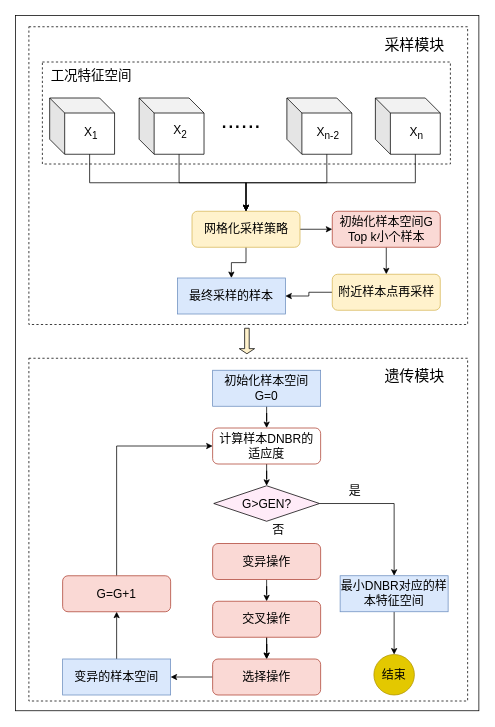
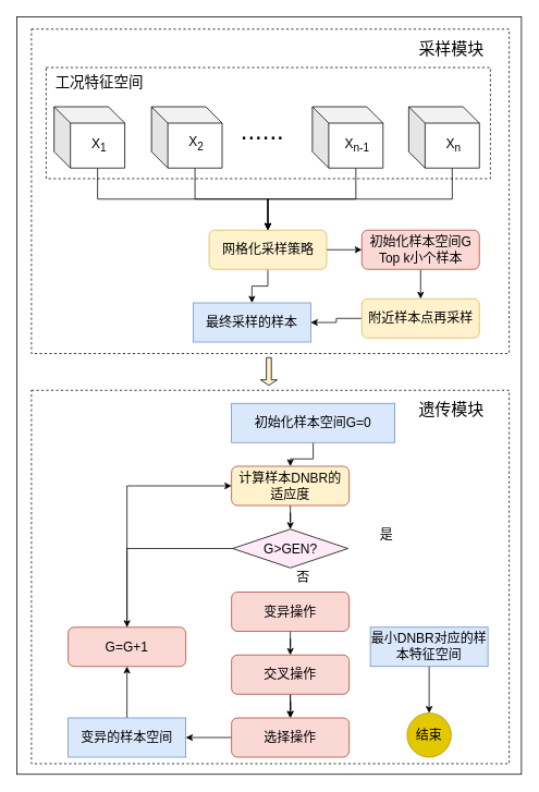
  <mxCell id="0" />
  <mxCell id="1" parent="0" />
  <mxCell id="2" value="" style="rounded=0;whiteSpace=wrap;html=1;" parent="1" vertex="1"><mxGeometry x="20" y="20" width="618" height="927" as="geometry" /></mxCell>
  <mxCell id="3" value="" style="rounded=0;whiteSpace=wrap;html=1;fontSize=16;dashed=1;" parent="1" vertex="1"><mxGeometry x="38" y="477" width="585" height="457" as="geometry" /></mxCell>
  <mxCell id="4" value="" style="rounded=0;whiteSpace=wrap;html=1;fontSize=16;dashed=1;" parent="1" vertex="1"><mxGeometry x="38" y="35" width="585" height="397" as="geometry" /></mxCell>
  <mxCell id="5" value="" style="rounded=0;whiteSpace=wrap;html=1;fontSize=16;dashed=1;" parent="1" vertex="1"><mxGeometry x="56" y="82" width="544" height="136" as="geometry" /></mxCell>
  <mxCell id="6" value="&lt;font style=&quot;font-size: 18px&quot;&gt;工况特征空间&lt;/font&gt;" style="text;html=1;strokeColor=none;fillColor=none;align=center;verticalAlign=middle;whiteSpace=wrap;rounded=0;" parent="1" vertex="1"><mxGeometry x="65.73" y="90" width="111" height="22" as="geometry" /></mxCell>
  <mxCell id="7" value="&lt;font style=&quot;font-size: 32px&quot;&gt;......&lt;/font&gt;" style="text;html=1;strokeColor=none;fillColor=none;align=center;verticalAlign=middle;whiteSpace=wrap;rounded=0;fontSize=16;" parent="1" vertex="1"><mxGeometry x="301" y="150" width="40" height="20" as="geometry" /></mxCell>
  <mxCell id="8" value="" style="group" parent="1" vertex="1" connectable="0"><mxGeometry x="65.73" y="130" width="86.54" height="75" as="geometry" /></mxCell>
  <mxCell id="9" value="" style="shape=cube;whiteSpace=wrap;html=1;boundedLbl=1;backgroundOutline=1;darkOpacity=0.05;darkOpacity2=0.1;" parent="8" vertex="1"><mxGeometry width="86.54" height="75" as="geometry" /></mxCell>
  <mxCell id="10" value="X&lt;sub&gt;1&lt;/sub&gt;" style="text;html=1;strokeColor=none;fillColor=none;align=center;verticalAlign=middle;whiteSpace=wrap;rounded=0;fontSize=16;" parent="8" vertex="1"><mxGeometry x="35.27" y="37" width="40" height="20" as="geometry" /></mxCell>
  <mxCell id="11" value="" style="group" parent="1" vertex="1" connectable="0"><mxGeometry x="185" y="128" width="86.54" height="77" as="geometry" /></mxCell>
  <mxCell id="12" value="" style="shape=cube;whiteSpace=wrap;html=1;boundedLbl=1;backgroundOutline=1;darkOpacity=0.05;darkOpacity2=0.1;" parent="11" vertex="1"><mxGeometry y="2" width="86.54" height="75" as="geometry" /></mxCell>
  <mxCell id="13" value="X&lt;sub&gt;2&lt;/sub&gt;" style="text;html=1;strokeColor=none;fillColor=none;align=center;verticalAlign=middle;whiteSpace=wrap;rounded=0;fontSize=16;" parent="11" vertex="1"><mxGeometry x="35.27" y="37" width="40" height="20" as="geometry" /></mxCell>
  <mxCell id="14" value="" style="group" parent="1" vertex="1" connectable="0"><mxGeometry x="382" y="130" width="86.54" height="75" as="geometry" /></mxCell>
  <mxCell id="15" value="" style="shape=cube;whiteSpace=wrap;html=1;boundedLbl=1;backgroundOutline=1;darkOpacity=0.05;darkOpacity2=0.1;" parent="14" vertex="1"><mxGeometry width="86.54" height="75" as="geometry" /></mxCell>
- <mxCell id="16" value="X&lt;sub&gt;n-2&lt;/sub&gt;" style="text;html=1;strokeColor=none;fillColor=none;align=center;verticalAlign=middle;whiteSpace=wrap;rounded=0;fontSize=16;" parent="14" vertex="1"><mxGeometry x="35.27" y="37" width="40" height="20" as="geometry" /></mxCell>
+ <mxCell id="16" value="X&lt;sub&gt;n-1&lt;/sub&gt;" style="text;html=1;strokeColor=none;fillColor=none;align=center;verticalAlign=middle;whiteSpace=wrap;rounded=0;fontSize=16;" parent="14" vertex="1"><mxGeometry x="35.27" y="37" width="40" height="20" as="geometry" /></mxCell>
  <mxCell id="17" value="" style="group" parent="1" vertex="1" connectable="0"><mxGeometry x="500" y="130" width="86.54" height="75" as="geometry" /></mxCell>
  <mxCell id="18" value="" style="shape=cube;whiteSpace=wrap;html=1;boundedLbl=1;backgroundOutline=1;darkOpacity=0.05;darkOpacity2=0.1;" parent="17" vertex="1"><mxGeometry width="86.54" height="75" as="geometry" /></mxCell>
  <mxCell id="19" value="X&lt;sub&gt;n&lt;/sub&gt;" style="text;html=1;strokeColor=none;fillColor=none;align=center;verticalAlign=middle;whiteSpace=wrap;rounded=0;fontSize=16;" parent="17" vertex="1"><mxGeometry x="35.27" y="37" width="40" height="20" as="geometry" /></mxCell>
  <mxCell id="20" style="edgeStyle=orthogonalEdgeStyle;rounded=0;orthogonalLoop=1;jettySize=auto;html=1;exitX=1;exitY=0.5;exitDx=0;exitDy=0;entryX=0;entryY=0.5;entryDx=0;entryDy=0;fontSize=16;" parent="1" source="22" target="24" edge="1"><mxGeometry relative="1" as="geometry" /></mxCell>
  <mxCell id="21" style="edgeStyle=orthogonalEdgeStyle;rounded=0;orthogonalLoop=1;jettySize=auto;html=1;exitX=0.5;exitY=1;exitDx=0;exitDy=0;fontSize=16;" parent="1" source="22" target="31" edge="1"><mxGeometry relative="1" as="geometry" /></mxCell>
  <mxCell id="22" value="网格化采样策略" style="rounded=1;whiteSpace=wrap;html=1;fontSize=16;fillColor=#FFF2CC;strokeColor=#d6b656;" parent="1" vertex="1"><mxGeometry x="255.5" y="281" width="144" height="48" as="geometry" /></mxCell>
  <mxCell id="23" style="edgeStyle=orthogonalEdgeStyle;rounded=0;orthogonalLoop=1;jettySize=auto;html=1;exitX=0.5;exitY=1;exitDx=0;exitDy=0;entryX=0.5;entryY=0;entryDx=0;entryDy=0;fontSize=16;" parent="1" source="24" target="30" edge="1"><mxGeometry relative="1" as="geometry" /></mxCell>
  <mxCell id="24" value="&lt;div&gt;初始化样本空间G&lt;/div&gt;&lt;div&gt;Top k小个样本&lt;/div&gt;" style="rounded=1;whiteSpace=wrap;html=1;fontSize=16;fillColor=#fad9d5;strokeColor=#ae4132;" parent="1" vertex="1"><mxGeometry x="442.54" y="281" width="144" height="48" as="geometry" /></mxCell>
  <mxCell id="25" style="edgeStyle=orthogonalEdgeStyle;rounded=0;orthogonalLoop=1;jettySize=auto;html=1;exitX=0;exitY=0;exitDx=53.27;exitDy=75;exitPerimeter=0;entryX=0.5;entryY=0;entryDx=0;entryDy=0;fontSize=16;" parent="1" source="9" target="22" edge="1"><mxGeometry relative="1" as="geometry" /></mxCell>
  <mxCell id="26" style="edgeStyle=orthogonalEdgeStyle;rounded=0;orthogonalLoop=1;jettySize=auto;html=1;exitX=0;exitY=0;exitDx=53.27;exitDy=75;exitPerimeter=0;entryX=0.5;entryY=0;entryDx=0;entryDy=0;fontSize=16;" parent="1" source="12" target="22" edge="1"><mxGeometry relative="1" as="geometry" /></mxCell>
  <mxCell id="27" style="edgeStyle=orthogonalEdgeStyle;rounded=0;orthogonalLoop=1;jettySize=auto;html=1;exitX=0;exitY=0;exitDx=53.27;exitDy=75;exitPerimeter=0;entryX=0.5;entryY=0;entryDx=0;entryDy=0;fontSize=16;" parent="1" source="15" target="22" edge="1"><mxGeometry relative="1" as="geometry" /></mxCell>
  <mxCell id="28" style="edgeStyle=orthogonalEdgeStyle;rounded=0;orthogonalLoop=1;jettySize=auto;html=1;exitX=0;exitY=0;exitDx=53.27;exitDy=75;exitPerimeter=0;entryX=0.5;entryY=0;entryDx=0;entryDy=0;fontSize=16;" parent="1" source="18" target="22" edge="1"><mxGeometry relative="1" as="geometry" /></mxCell>
  <mxCell id="29" style="edgeStyle=orthogonalEdgeStyle;rounded=0;orthogonalLoop=1;jettySize=auto;html=1;exitX=0;exitY=0.5;exitDx=0;exitDy=0;fontSize=16;" parent="1" source="30" target="31" edge="1"><mxGeometry relative="1" as="geometry" /></mxCell>
  <mxCell id="30" value="附近样本点再采样" style="rounded=1;whiteSpace=wrap;html=1;fontSize=16;fillColor=#fff2cc;strokeColor=#d6b656;" parent="1" vertex="1"><mxGeometry x="442.54" y="365" width="144" height="48" as="geometry" /></mxCell>
  <mxCell id="31" value="&lt;div&gt;最终采样的样本&lt;/div&gt;" style="rounded=0;whiteSpace=wrap;html=1;fontSize=16;fillColor=#dae8fc;strokeColor=#6c8ebf;" parent="1" vertex="1"><mxGeometry x="236" y="370" width="144" height="48" as="geometry" /></mxCell>
  <mxCell id="32" style="edgeStyle=orthogonalEdgeStyle;rounded=0;orthogonalLoop=1;jettySize=auto;html=1;entryX=0.5;entryY=0;entryDx=0;entryDy=0;fontSize=16;" edge="1" parent="1" source="33" target="56"><mxGeometry relative="1" as="geometry" /></mxCell>
- <mxCell id="33" value="&lt;div&gt;计算样本DNBR的&lt;/div&gt;&lt;div&gt;适应度&lt;/div&gt;" style="rounded=1;whiteSpace=wrap;html=1;fontSize=16;fillColor=#ffffff;strokeColor=#ae4132;" parent="1" vertex="1"><mxGeometry x="283" y="570" width="144" height="48" as="geometry" /></mxCell>
+ <mxCell id="33" value="&lt;div&gt;计算样本DNBR的&lt;/div&gt;&lt;div&gt;适应度&lt;/div&gt;" style="rounded=1;whiteSpace=wrap;html=1;fontSize=16;fillColor=#FFF2CC;strokeColor=#ae4132;" parent="1" vertex="1"><mxGeometry x="283" y="570" width="144" height="48" as="geometry" /></mxCell>
  <mxCell id="34" style="edgeStyle=orthogonalEdgeStyle;rounded=0;orthogonalLoop=1;jettySize=auto;html=1;entryX=0.5;entryY=1;entryDx=0;entryDy=0;fontSize=16;" edge="1" parent="1" source="35" target="42"><mxGeometry relative="1" as="geometry" /></mxCell>
  <mxCell id="35" value="变异的样本空间" style="rounded=0;whiteSpace=wrap;html=1;fontSize=16;fillColor=#dae8fc;strokeColor=#6c8ebf;" parent="1" vertex="1"><mxGeometry x="83" y="878" width="144" height="48" as="geometry" /></mxCell>
  <mxCell id="36" value="" style="shape=singleArrow;direction=south;whiteSpace=wrap;html=1;fontSize=16;fillColor=#FFF2CC;" parent="1" vertex="1"><mxGeometry x="318.53" y="437" width="20.4" height="34" as="geometry" /></mxCell>
  <mxCell id="37" value="&lt;font style=&quot;font-size: 20px&quot;&gt;采样模块&lt;/font&gt;" style="text;html=1;strokeColor=none;fillColor=none;align=center;verticalAlign=middle;whiteSpace=wrap;rounded=0;fontSize=20;" parent="1" vertex="1"><mxGeometry x="504.77" y="35" width="95.23" height="45" as="geometry" /></mxCell>
  <mxCell id="38" value="&lt;font style=&quot;font-size: 20px&quot;&gt;遗传模块&lt;/font&gt;" style="text;html=1;strokeColor=none;fillColor=none;align=center;verticalAlign=middle;whiteSpace=wrap;rounded=0;fontSize=20;" vertex="1" parent="1"><mxGeometry x="504.77" y="477" width="95.23" height="45" as="geometry" /></mxCell>
  <mxCell id="39" style="edgeStyle=orthogonalEdgeStyle;rounded=0;orthogonalLoop=1;jettySize=auto;html=1;" edge="1" parent="1" source="40" target="33"><mxGeometry relative="1" as="geometry" /></mxCell>
- <mxCell id="40" value="&lt;div&gt;初始化样本空间G=0&lt;/div&gt;" style="rounded=0;whiteSpace=wrap;html=1;fontSize=16;fillColor=#dae8fc;strokeColor=#6c8ebf;" vertex="1" parent="1"><mxGeometry x="283" y="493" width="144" height="48" as="geometry" /></mxCell>
+ <mxCell id="40" value="&lt;div&gt;初始化样本空间G=0&lt;/div&gt;" style="rounded=0;whiteSpace=wrap;html=1;fontSize=16;fillColor=#dae8fc;strokeColor=#6c8ebf;" vertex="1" parent="1"><mxGeometry x="283" y="493" width="200" height="48" as="geometry" /></mxCell>
  <mxCell id="41" style="edgeStyle=orthogonalEdgeStyle;rounded=0;orthogonalLoop=1;jettySize=auto;html=1;entryX=0;entryY=0.5;entryDx=0;entryDy=0;fontSize=16;exitX=0.5;exitY=0;exitDx=0;exitDy=0;" edge="1" parent="1" source="42" target="33"><mxGeometry relative="1" as="geometry" /></mxCell>
  <mxCell id="42" value="G=G+1" style="rounded=1;whiteSpace=wrap;html=1;fontSize=16;fillColor=#fad9d5;strokeColor=#ae4132;" vertex="1" parent="1"><mxGeometry x="83" y="767" width="144" height="48" as="geometry" /></mxCell>
  <mxCell id="43" style="edgeStyle=orthogonalEdgeStyle;rounded=0;orthogonalLoop=1;jettySize=auto;html=1;entryX=0.5;entryY=0;entryDx=0;entryDy=0;" edge="1" parent="1" source="44" target="49"><mxGeometry relative="1" as="geometry" /></mxCell>
  <mxCell id="44" value="变异操作" style="rounded=1;whiteSpace=wrap;html=1;fontSize=16;fillColor=#fad9d5;strokeColor=#ae4132;" vertex="1" parent="1"><mxGeometry x="283" y="724" width="144" height="48" as="geometry" /></mxCell>
  <mxCell id="45" style="edgeStyle=orthogonalEdgeStyle;rounded=0;orthogonalLoop=1;jettySize=auto;html=1;entryX=1;entryY=0.5;entryDx=0;entryDy=0;fontSize=16;" edge="1" parent="1" source="46" target="35"><mxGeometry relative="1" as="geometry" /></mxCell>
  <mxCell id="46" value="选择操作" style="rounded=1;whiteSpace=wrap;html=1;fontSize=16;fillColor=#fad9d5;strokeColor=#ae4132;" vertex="1" parent="1"><mxGeometry x="283" y="878" width="144" height="48" as="geometry" /></mxCell>
  <mxCell id="47" style="edgeStyle=orthogonalEdgeStyle;rounded=0;orthogonalLoop=1;jettySize=auto;html=1;entryX=0.5;entryY=0;entryDx=0;entryDy=0;" edge="1" parent="1" source="49" target="46"><mxGeometry relative="1" as="geometry" /></mxCell>
  <mxCell id="48" value="" style="edgeStyle=orthogonalEdgeStyle;rounded=0;orthogonalLoop=1;jettySize=auto;html=1;fontSize=16;" edge="1" parent="1" source="49" target="46"><mxGeometry relative="1" as="geometry" /></mxCell>
  <mxCell id="49" value="交叉操作" style="rounded=1;whiteSpace=wrap;html=1;fontSize=16;fillColor=#fad9d5;strokeColor=#ae4132;" vertex="1" parent="1"><mxGeometry x="283" y="801" width="144" height="48" as="geometry" /></mxCell>
  <mxCell id="50" style="edgeStyle=orthogonalEdgeStyle;rounded=0;orthogonalLoop=1;jettySize=auto;html=1;fontSize=16;" edge="1" parent="1" source="51" target="52"><mxGeometry relative="1" as="geometry" /></mxCell>
  <mxCell id="51" value="最小DNBR对应的样本特征空间" style="rounded=0;whiteSpace=wrap;html=1;fontSize=16;fillColor=#dae8fc;strokeColor=#6c8ebf;" vertex="1" parent="1"><mxGeometry x="453" y="767" width="144" height="48" as="geometry" /></mxCell>
  <mxCell id="52" value="&lt;font style=&quot;font-size: 16px;&quot;&gt;结束&lt;/font&gt;" style="ellipse;whiteSpace=wrap;html=1;aspect=fixed;fontSize=16;fillColor=#e3c800;fontColor=#000000;strokeColor=#B09500;" vertex="1" parent="1"><mxGeometry x="498" y="872" width="54" height="54" as="geometry" /></mxCell>
  <mxCell id="53" value="是" style="text;html=1;strokeColor=none;fillColor=none;align=center;verticalAlign=middle;whiteSpace=wrap;rounded=0;fontSize=16;" vertex="1" parent="1"><mxGeometry x="442.54" y="639" width="60" height="30" as="geometry" /></mxCell>
  <mxCell id="54" value="否" style="text;html=1;strokeColor=none;fillColor=none;align=center;verticalAlign=middle;whiteSpace=wrap;rounded=0;fontSize=16;" vertex="1" parent="1"><mxGeometry x="341" y="690.5" width="60" height="30" as="geometry" /></mxCell>
- <mxCell id="55" style="edgeStyle=orthogonalEdgeStyle;rounded=0;orthogonalLoop=1;jettySize=auto;html=1;entryX=0.5;entryY=0;entryDx=0;entryDy=0;fontSize=16;" edge="1" parent="1" source="56" target="51"><mxGeometry relative="1" as="geometry" /></mxCell>
+ <mxCell id="55" style="edgeStyle=orthogonalEdgeStyle;rounded=0;orthogonalLoop=1;jettySize=auto;html=1;fontSize=16;" edge="1" parent="1" source="56" target="42"><mxGeometry relative="1" as="geometry" /></mxCell>
  <mxCell id="56" value="G&amp;gt;GEN?" style="rhombus;whiteSpace=wrap;html=1;fontSize=16;fillColor=#FFEBF8;" parent="1" vertex="1"><mxGeometry x="284.5" y="647" width="141" height="47.34" as="geometry" /></mxCell>
